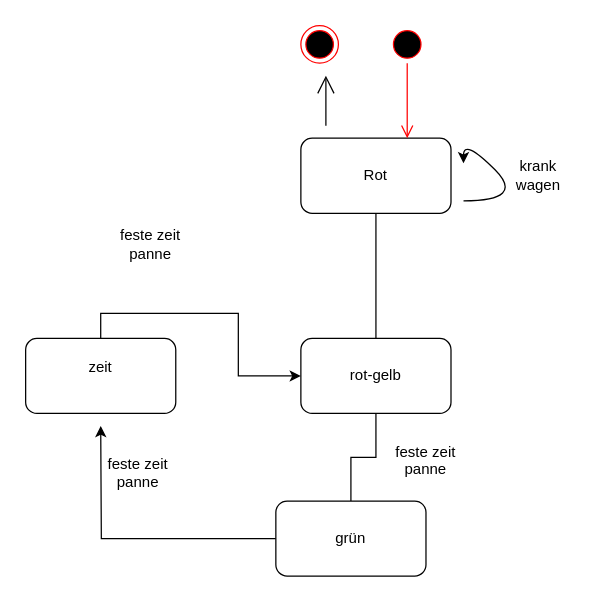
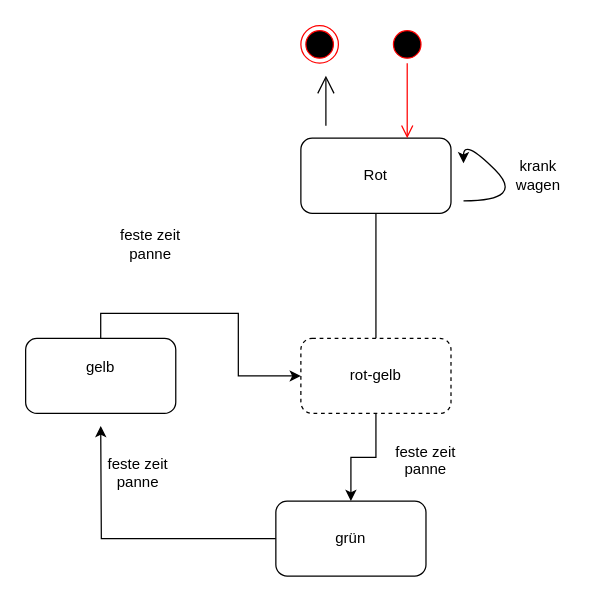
  <mxCell id="0" />
  <mxCell id="1" parent="0" />
  <mxCell id="2" style="edgeStyle=orthogonalEdgeStyle;rounded=0;orthogonalLoop=1;jettySize=auto;html=1;exitX=0.5;exitY=1;exitDx=0;exitDy=0;entryX=0.5;entryY=0;entryDx=0;entryDy=0;endArrow=none;" edge="1" parent="1" source="3" target="9"><mxGeometry relative="1" as="geometry" /></mxCell>
  <mxCell id="3" value="Rot" style="rounded=1;whiteSpace=wrap;html=1;" vertex="1" parent="1"><mxGeometry x="240" y="110" width="120" height="60" as="geometry" /></mxCell>
  <mxCell id="4" value="" style="ellipse;html=1;shape=startState;fillColor=#000000;strokeColor=#ff0000;" vertex="1" parent="1"><mxGeometry x="310" y="20" width="30" height="30" as="geometry" /></mxCell>
  <mxCell id="5" value="" style="edgeStyle=orthogonalEdgeStyle;html=1;verticalAlign=bottom;endArrow=open;endSize=8;strokeColor=#ff0000;rounded=0;" edge="1" parent="1" source="4"><mxGeometry relative="1" as="geometry"><mxPoint x="325" y="110" as="targetPoint" /></mxGeometry></mxCell>
  <mxCell id="6" value="" style="ellipse;html=1;shape=endState;fillColor=#000000;strokeColor=#ff0000;" vertex="1" parent="1"><mxGeometry x="240" y="20" width="30" height="30" as="geometry" /></mxCell>
  <mxCell id="7" value="" style="endArrow=open;endFill=1;endSize=12;html=1;rounded=0;" edge="1" parent="1"><mxGeometry width="160" relative="1" as="geometry"><mxPoint x="260" y="100" as="sourcePoint" /><mxPoint x="260" y="60" as="targetPoint" /></mxGeometry></mxCell>
- <mxCell id="8" style="edgeStyle=orthogonalEdgeStyle;rounded=0;orthogonalLoop=1;jettySize=auto;html=1;exitX=0.5;exitY=1;exitDx=0;exitDy=0;entryX=0.5;entryY=0;entryDx=0;entryDy=0;endArrow=none;" edge="1" parent="1" source="9" target="12"><mxGeometry relative="1" as="geometry" /></mxCell>
- <mxCell id="9" value="rot-gelb" style="rounded=1;whiteSpace=wrap;html=1;" vertex="1" parent="1"><mxGeometry x="240" y="270" width="120" height="60" as="geometry" /></mxCell>
+ <mxCell id="8" style="edgeStyle=orthogonalEdgeStyle;rounded=0;orthogonalLoop=1;jettySize=auto;html=1;exitX=0.5;exitY=1;exitDx=0;exitDy=0;entryX=0.5;entryY=0;entryDx=0;entryDy=0;" edge="1" parent="1" source="9" target="12"><mxGeometry relative="1" as="geometry" /></mxCell>
+ <mxCell id="9" value="rot-gelb" style="rounded=1;whiteSpace=wrap;html=1;dashed=1;" vertex="1" parent="1"><mxGeometry x="240" y="270" width="120" height="60" as="geometry" /></mxCell>
  <mxCell id="10" value="" style="curved=1;endArrow=classic;html=1;rounded=0;" edge="1" parent="1"><mxGeometry width="50" height="50" relative="1" as="geometry"><mxPoint x="370" y="160" as="sourcePoint" /><mxPoint x="370" y="130" as="targetPoint" /><Array as="points"><mxPoint x="420" y="160" /><mxPoint x="370" y="110" /></Array></mxGeometry></mxCell>
  <mxCell id="11" style="edgeStyle=orthogonalEdgeStyle;rounded=0;orthogonalLoop=1;jettySize=auto;html=1;exitX=0;exitY=0.5;exitDx=0;exitDy=0;" edge="1" parent="1" source="12"><mxGeometry relative="1" as="geometry"><mxPoint x="80" y="340" as="targetPoint" /></mxGeometry></mxCell>
  <mxCell id="12" value="grün" style="rounded=1;whiteSpace=wrap;html=1;" vertex="1" parent="1"><mxGeometry x="220" y="400" width="120" height="60" as="geometry" /></mxCell>
  <mxCell id="13" style="edgeStyle=orthogonalEdgeStyle;rounded=0;orthogonalLoop=1;jettySize=auto;html=1;exitX=0.5;exitY=0;exitDx=0;exitDy=0;" edge="1" parent="1" source="14" target="9"><mxGeometry relative="1" as="geometry" /></mxCell>
- <mxCell id="14" value="zeit&lt;div&gt;&lt;br&gt;&lt;/div&gt;" style="rounded=1;whiteSpace=wrap;html=1;" vertex="1" parent="1"><mxGeometry x="20" y="270" width="120" height="60" as="geometry" /></mxCell>
+ <mxCell id="14" value="gelb&lt;div&gt;&lt;br&gt;&lt;/div&gt;" style="rounded=1;whiteSpace=wrap;html=1;" vertex="1" parent="1"><mxGeometry x="20" y="270" width="120" height="60" as="geometry" /></mxCell>
  <mxCell id="15" value="krank wagen" style="text;html=1;align=center;verticalAlign=middle;whiteSpace=wrap;rounded=0;" vertex="1" parent="1"><mxGeometry x="400" y="125" width="60" height="30" as="geometry" /></mxCell>
  <mxCell id="16" value="feste zeit panne&lt;div&gt;&lt;br&gt;&lt;/div&gt;" style="text;html=1;align=center;verticalAlign=middle;whiteSpace=wrap;rounded=0;" vertex="1" parent="1"><mxGeometry x="310" y="360" width="60" height="30" as="geometry" /></mxCell>
  <mxCell id="17" value="feste zeit panne&lt;div&gt;&lt;br&gt;&lt;/div&gt;" style="text;html=1;align=center;verticalAlign=middle;whiteSpace=wrap;rounded=0;" vertex="1" parent="1"><mxGeometry x="80" y="370" width="60" height="30" as="geometry" /></mxCell>
  <mxCell id="18" value="feste zeit panne" style="text;html=1;align=center;verticalAlign=middle;whiteSpace=wrap;rounded=0;" vertex="1" parent="1"><mxGeometry x="90" y="180" width="60" height="30" as="geometry" /></mxCell>
